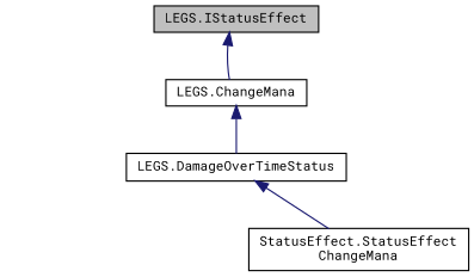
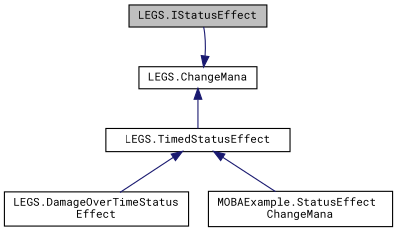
  digraph {
    fontname="Roboto Mono"
    rankdir=TB
    node [color=black fillcolor=white fontname="Roboto Mono" fontsize=10 shape=record style=filled]
    edge [color=midnightblue dir=back fontname="Roboto Mono" fontsize=10 labelfontname=Helvetica labelfontsize=10 style=solid]
    n1 [fillcolor=grey75 fontcolor=black height=0.2 label="LEGS.IStatusEffect" width=0.4]
    n2 [height=0.2 label="LEGS.ChangeMana" width=0.4]
-   n3 [height=0.2 label="LEGS.DamageOverTimeStatus" width=0.4]
-   n5 [height=0.2 label="StatusEffect.StatusEffect\lChangeMana" width=0.4]
-   n1 -> n2
+   n3 [height=0.2 label="LEGS.TimedStatusEffect" width=0.4]
+   n4 [height=0.2 label="LEGS.DamageOverTimeStatus\lEffect" width=0.4]
+   n5 [height=0.2 label="MOBAExample.StatusEffect\lChangeMana" width=0.4]
+   n2 -> n1
    n2 -> n3
+   n3 -> n4
    n3 -> n5
  }
